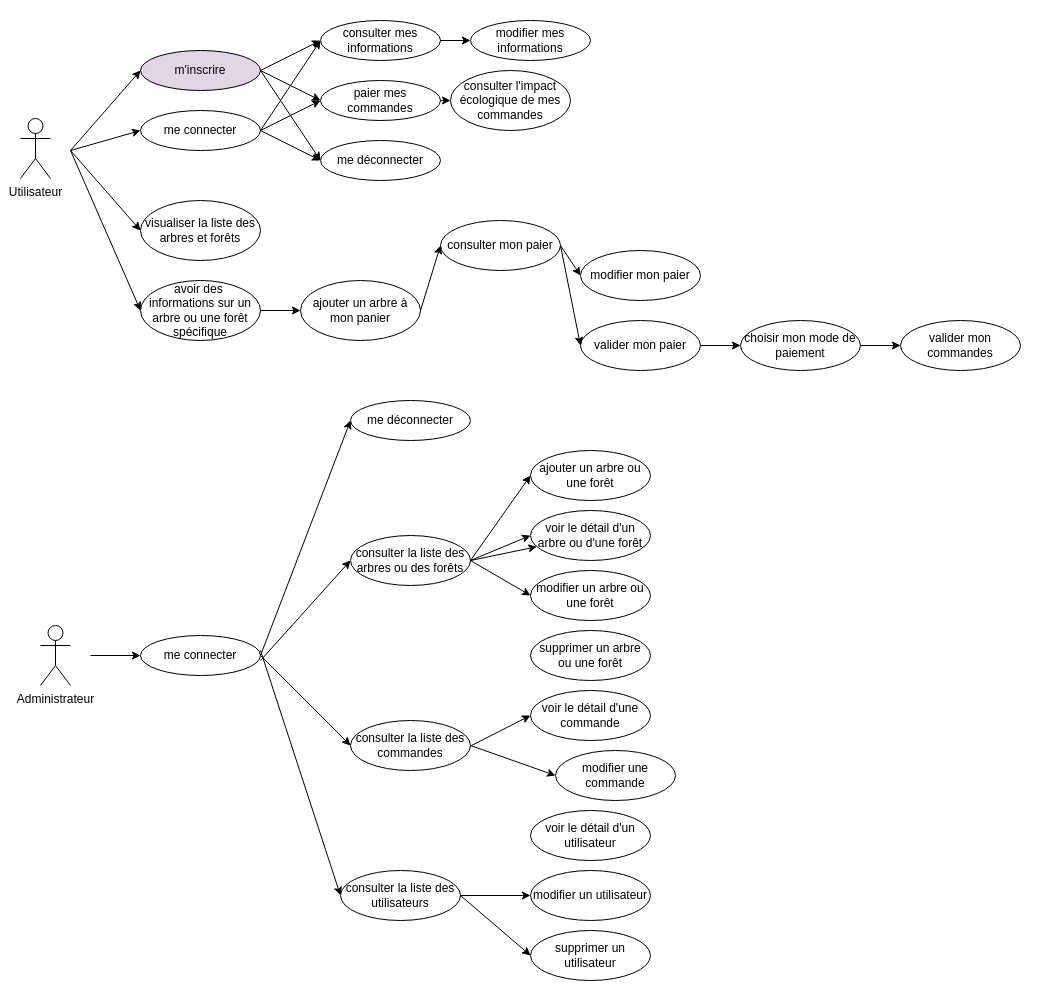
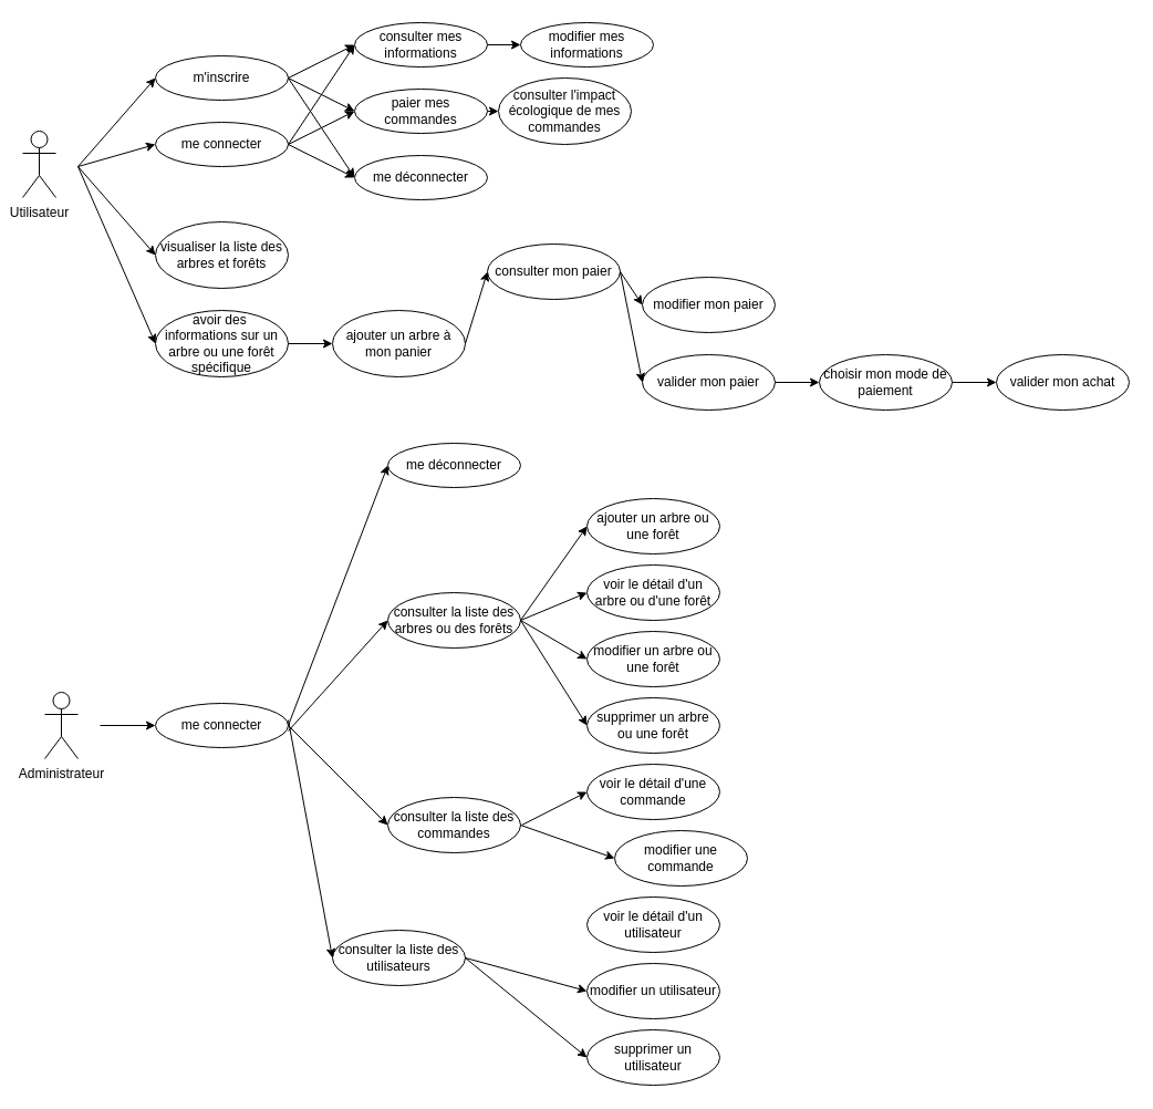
  <mxCell id="0" />
  <mxCell id="1" parent="0" />
  <mxCell id="2" value="Utilisateur" style="shape=umlActor;verticalLabelPosition=bottom;verticalAlign=top;html=1;outlineConnect=0;" vertex="1" parent="1"><mxGeometry x="20" y="118" width="30" height="60" as="geometry" /></mxCell>
- <mxCell id="3" value="m'inscrire" style="ellipse;whiteSpace=wrap;html=1;fillColor=#e1d5e7;" vertex="1" parent="1"><mxGeometry x="140" y="50" width="120" height="40" as="geometry" /></mxCell>
+ <mxCell id="3" value="m'inscrire" style="ellipse;whiteSpace=wrap;html=1;" vertex="1" parent="1"><mxGeometry x="140" y="50" width="120" height="40" as="geometry" /></mxCell>
  <mxCell id="4" value="me connecter" style="ellipse;whiteSpace=wrap;html=1;" vertex="1" parent="1"><mxGeometry x="140" y="110" width="120" height="40" as="geometry" /></mxCell>
  <mxCell id="5" value="me déconnecter" style="ellipse;whiteSpace=wrap;html=1;" vertex="1" parent="1"><mxGeometry x="320" y="140" width="120" height="40" as="geometry" /></mxCell>
  <mxCell id="6" value="consulter mes informations" style="ellipse;whiteSpace=wrap;html=1;" vertex="1" parent="1"><mxGeometry x="320" y="20" width="120" height="40" as="geometry" /></mxCell>
  <mxCell id="7" value="modifier mes informations" style="ellipse;whiteSpace=wrap;html=1;" vertex="1" parent="1"><mxGeometry x="470" y="20" width="120" height="40" as="geometry" /></mxCell>
  <mxCell id="8" value="paier mes commandes" style="ellipse;whiteSpace=wrap;html=1;" vertex="1" parent="1"><mxGeometry x="320" y="80" width="120" height="40" as="geometry" /></mxCell>
  <mxCell id="9" value="consulter l'impact écologique de mes commandes" style="ellipse;whiteSpace=wrap;html=1;" vertex="1" parent="1"><mxGeometry x="450" y="70" width="120" height="60" as="geometry" /></mxCell>
  <mxCell id="10" value="visualiser la liste des arbres et forêts" style="ellipse;whiteSpace=wrap;html=1;" vertex="1" parent="1"><mxGeometry x="140" y="200" width="120" height="60" as="geometry" /></mxCell>
  <mxCell id="11" value="&lt;span id=&quot;docs-internal-guid-76dbb83b-7fff-5225-0e11-4f8d7458d484&quot;&gt;&lt;span style=&quot;color: rgb(0, 0, 0); background-color: transparent; font-variant-numeric: normal; font-variant-east-asian: normal; font-variant-alternates: normal; font-variant-position: normal; font-variant-emoji: normal; vertical-align: baseline; white-space-collapse: preserve;&quot;&gt;&lt;font face=&quot;Helvetica&quot; style=&quot;font-size: 12px;&quot;&gt;avoir des &lt;/font&gt;&lt;/span&gt;&lt;/span&gt;&lt;div&gt;&lt;span&gt;&lt;span style=&quot;color: rgb(0, 0, 0); background-color: transparent; font-variant-numeric: normal; font-variant-east-asian: normal; font-variant-alternates: normal; font-variant-position: normal; font-variant-emoji: normal; vertical-align: baseline; white-space-collapse: preserve;&quot;&gt;&lt;font face=&quot;Helvetica&quot; style=&quot;font-size: 12px;&quot;&gt;informations sur un arbre ou une forêt spécifique&lt;/font&gt;&lt;/span&gt;&lt;/span&gt;&lt;/div&gt;" style="ellipse;whiteSpace=wrap;html=1;strokeColor=#000000;" vertex="1" parent="1"><mxGeometry x="140" y="280" width="120" height="60" as="geometry" /></mxCell>
  <mxCell id="12" value="&lt;span id=&quot;docs-internal-guid-76dbb83b-7fff-5225-0e11-4f8d7458d484&quot;&gt;&lt;span style=&quot;background-color: transparent; font-variant-numeric: normal; font-variant-east-asian: normal; font-variant-alternates: normal; font-variant-position: normal; font-variant-emoji: normal; vertical-align: baseline; white-space-collapse: preserve; color: rgb(0, 0, 0);&quot;&gt;ajouter un arbre à mon panier&lt;/span&gt;&lt;/span&gt;" style="ellipse;whiteSpace=wrap;html=1;" vertex="1" parent="1"><mxGeometry x="300" y="280" width="120" height="60" as="geometry" /></mxCell>
  <mxCell id="13" value="&lt;span id=&quot;docs-internal-guid-76dbb83b-7fff-5225-0e11-4f8d7458d484&quot;&gt;&lt;span style=&quot;background-color: transparent; font-variant-numeric: normal; font-variant-east-asian: normal; font-variant-alternates: normal; font-variant-position: normal; font-variant-emoji: normal; vertical-align: baseline; white-space-collapse: preserve; color: rgb(0, 0, 0);&quot;&gt;consulter mon paier&lt;/span&gt;&lt;/span&gt;" style="ellipse;whiteSpace=wrap;html=1;" vertex="1" parent="1"><mxGeometry x="440" y="220" width="120" height="50" as="geometry" /></mxCell>
  <mxCell id="14" value="&lt;span id=&quot;docs-internal-guid-76dbb83b-7fff-5225-0e11-4f8d7458d484&quot;&gt;&lt;span style=&quot;background-color: transparent; font-variant-numeric: normal; font-variant-east-asian: normal; font-variant-alternates: normal; font-variant-position: normal; font-variant-emoji: normal; vertical-align: baseline; white-space-collapse: preserve; color: rgb(0, 0, 0);&quot;&gt;valider mon paier&lt;/span&gt;&lt;/span&gt;" style="ellipse;whiteSpace=wrap;html=1;" vertex="1" parent="1"><mxGeometry x="580" y="320" width="120" height="50" as="geometry" /></mxCell>
  <mxCell id="15" value="&lt;span id=&quot;docs-internal-guid-76dbb83b-7fff-5225-0e11-4f8d7458d484&quot;&gt;&lt;span style=&quot;background-color: transparent; font-variant-numeric: normal; font-variant-east-asian: normal; font-variant-alternates: normal; font-variant-position: normal; font-variant-emoji: normal; vertical-align: baseline; white-space-collapse: preserve; color: rgb(0, 0, 0);&quot;&gt;modifier mon paier&lt;/span&gt;&lt;/span&gt;" style="ellipse;whiteSpace=wrap;html=1;" vertex="1" parent="1"><mxGeometry x="580" y="250" width="120" height="50" as="geometry" /></mxCell>
  <mxCell id="16" value="&lt;span id=&quot;docs-internal-guid-76dbb83b-7fff-5225-0e11-4f8d7458d484&quot;&gt;&lt;span style=&quot;background-color: transparent; font-variant-numeric: normal; font-variant-east-asian: normal; font-variant-alternates: normal; font-variant-position: normal; font-variant-emoji: normal; vertical-align: baseline; white-space-collapse: preserve; color: rgb(0, 0, 0);&quot;&gt;choisir mon mode de pa&lt;span style=&quot;font-family: monospace; font-size: 0px; text-align: start; white-space: nowrap;&quot;&gt;%3CmxGraphModel%3E%3Croot%3E%3CmxCell%20id%3D%220%22%2F%3E%3CmxCell%20id%3D%221%22%20parent%3D%220%22%2F%3E%3CmxCell%20id%3D%222%22%20value%3D%22%26lt%3Bspan%20id%3D%26quot%3Bdocs-internal-guid-76dbb83b-7fff-5225-0e11-4f8d7458d484%26quot%3B%26gt%3B%26lt%3Bspan%20style%3D%26quot%3Bbackground-color%3A%20transparent%3B%20font-variant-numeric%3A%20normal%3B%20font-variant-east-asian%3A%20normal%3B%20font-variant-alternates%3A%20normal%3B%20font-variant-position%3A%20normal%3B%20font-variant-emoji%3A%20normal%3B%20vertical-align%3A%20baseline%3B%20white-space-collapse%3A%20preserve%3B%20color%3A%20rgb(0%2C%200%2C%200)%3B%26quot%3B%26gt%3Bvalider%20mon%20paier%26lt%3B%2Fspan%26gt%3B%26lt%3B%2Fspan%26gt%3B%22%20style%3D%22ellipse%3BwhiteSpace%3Dwrap%3Bhtml%3D1%3B%22%20vertex%3D%221%22%20parent%3D%221%22%3E%3CmxGeometry%20x%3D%22320%22%20y%3D%22640%22%20width%3D%22120%22%20height%3D%2250%22%20as%3D%22geometry%22%2F%3E%3C%2FmxCell%3E%3C%2Froot%3E%3C%2FmxGraphModel%3E&lt;/span&gt;iement&lt;/span&gt;&lt;/span&gt;" style="ellipse;whiteSpace=wrap;html=1;" vertex="1" parent="1"><mxGeometry x="740" y="320" width="120" height="50" as="geometry" /></mxCell>
- <mxCell id="17" value="&lt;span style=&quot;white-space-collapse: preserve;&quot;&gt;valider mon commandes&lt;/span&gt;" style="ellipse;whiteSpace=wrap;html=1;" vertex="1" parent="1"><mxGeometry x="900" y="320" width="120" height="50" as="geometry" /></mxCell>
+ <mxCell id="17" value="&lt;span style=&quot;white-space-collapse: preserve;&quot;&gt;valider mon achat&lt;/span&gt;" style="ellipse;whiteSpace=wrap;html=1;" vertex="1" parent="1"><mxGeometry x="900" y="320" width="120" height="50" as="geometry" /></mxCell>
  <mxCell id="18" value="" style="endArrow=classic;html=1;entryX=0;entryY=0.5;entryDx=0;entryDy=0;" edge="1" parent="1" target="3"><mxGeometry width="50" height="50" relative="1" as="geometry"><mxPoint x="70" y="150" as="sourcePoint" /><mxPoint x="120" y="100" as="targetPoint" /></mxGeometry></mxCell>
  <mxCell id="19" value="" style="endArrow=classic;html=1;entryX=0;entryY=0.5;entryDx=0;entryDy=0;" edge="1" parent="1" target="10"><mxGeometry width="50" height="50" relative="1" as="geometry"><mxPoint x="70" y="150" as="sourcePoint" /><mxPoint x="150" y="80" as="targetPoint" /></mxGeometry></mxCell>
  <mxCell id="20" value="" style="endArrow=classic;html=1;entryX=0;entryY=0.5;entryDx=0;entryDy=0;" edge="1" parent="1" target="4"><mxGeometry width="50" height="50" relative="1" as="geometry"><mxPoint x="70" y="150" as="sourcePoint" /><mxPoint x="560" y="120" as="targetPoint" /></mxGeometry></mxCell>
  <mxCell id="21" value="" style="endArrow=classic;html=1;exitX=1;exitY=0.5;exitDx=0;exitDy=0;entryX=0;entryY=0.5;entryDx=0;entryDy=0;" edge="1" parent="1" source="3" target="6"><mxGeometry width="50" height="50" relative="1" as="geometry"><mxPoint x="510" y="170" as="sourcePoint" /><mxPoint x="560" y="120" as="targetPoint" /></mxGeometry></mxCell>
  <mxCell id="22" value="" style="endArrow=classic;html=1;exitX=1;exitY=0.5;exitDx=0;exitDy=0;entryX=0;entryY=0.5;entryDx=0;entryDy=0;" edge="1" parent="1" source="3" target="8"><mxGeometry width="50" height="50" relative="1" as="geometry"><mxPoint x="510" y="170" as="sourcePoint" /><mxPoint x="560" y="120" as="targetPoint" /></mxGeometry></mxCell>
  <mxCell id="23" value="" style="endArrow=classic;html=1;exitX=1;exitY=0.5;exitDx=0;exitDy=0;entryX=0;entryY=0.5;entryDx=0;entryDy=0;" edge="1" parent="1" source="6" target="7"><mxGeometry width="50" height="50" relative="1" as="geometry"><mxPoint x="540" y="170" as="sourcePoint" /><mxPoint x="590" y="120" as="targetPoint" /></mxGeometry></mxCell>
  <mxCell id="24" value="" style="endArrow=classic;html=1;exitX=1;exitY=0.5;exitDx=0;exitDy=0;entryX=0;entryY=0.5;entryDx=0;entryDy=0;" edge="1" parent="1" source="8" target="9"><mxGeometry width="50" height="50" relative="1" as="geometry"><mxPoint x="450" y="50" as="sourcePoint" /><mxPoint x="480" y="50" as="targetPoint" /><Array as="points" /></mxGeometry></mxCell>
  <mxCell id="25" value="" style="endArrow=classic;html=1;exitX=1;exitY=0.5;exitDx=0;exitDy=0;entryX=0;entryY=0.5;entryDx=0;entryDy=0;" edge="1" parent="1" source="3" target="5"><mxGeometry width="50" height="50" relative="1" as="geometry"><mxPoint x="270" y="80" as="sourcePoint" /><mxPoint x="300" y="110" as="targetPoint" /></mxGeometry></mxCell>
  <mxCell id="26" value="" style="endArrow=classic;html=1;exitX=1;exitY=0.5;exitDx=0;exitDy=0;entryX=0;entryY=0.5;entryDx=0;entryDy=0;" edge="1" parent="1" source="4" target="6"><mxGeometry width="50" height="50" relative="1" as="geometry"><mxPoint x="510" y="130" as="sourcePoint" /><mxPoint x="290" y="50" as="targetPoint" /></mxGeometry></mxCell>
  <mxCell id="27" value="" style="endArrow=classic;html=1;exitX=1;exitY=0.5;exitDx=0;exitDy=0;entryX=0;entryY=0.5;entryDx=0;entryDy=0;" edge="1" parent="1" source="4" target="8"><mxGeometry width="50" height="50" relative="1" as="geometry"><mxPoint x="270" y="140" as="sourcePoint" /><mxPoint x="330" y="50" as="targetPoint" /></mxGeometry></mxCell>
  <mxCell id="28" value="" style="endArrow=classic;html=1;exitX=1;exitY=0.5;exitDx=0;exitDy=0;entryX=0;entryY=0.5;entryDx=0;entryDy=0;" edge="1" parent="1" source="4" target="5"><mxGeometry width="50" height="50" relative="1" as="geometry"><mxPoint x="270" y="140" as="sourcePoint" /><mxPoint x="330" y="110" as="targetPoint" /></mxGeometry></mxCell>
  <mxCell id="29" value="" style="endArrow=classic;html=1;entryX=0;entryY=0.5;entryDx=0;entryDy=0;" edge="1" parent="1" target="11"><mxGeometry width="50" height="50" relative="1" as="geometry"><mxPoint x="70" y="150" as="sourcePoint" /><mxPoint x="150" y="240" as="targetPoint" /></mxGeometry></mxCell>
  <mxCell id="30" value="" style="endArrow=classic;html=1;exitX=1;exitY=0.5;exitDx=0;exitDy=0;entryX=0;entryY=0.5;entryDx=0;entryDy=0;" edge="1" parent="1"><mxGeometry width="50" height="50" relative="1" as="geometry"><mxPoint x="260" y="310" as="sourcePoint" /><mxPoint x="300" y="310" as="targetPoint" /></mxGeometry></mxCell>
  <mxCell id="31" value="" style="endArrow=classic;html=1;entryX=0;entryY=0.5;entryDx=0;entryDy=0;" edge="1" parent="1" target="13"><mxGeometry width="50" height="50" relative="1" as="geometry"><mxPoint x="420" y="310" as="sourcePoint" /><mxPoint x="310" y="320" as="targetPoint" /></mxGeometry></mxCell>
  <mxCell id="32" value="" style="endArrow=classic;html=1;entryX=0;entryY=0.5;entryDx=0;entryDy=0;exitX=1;exitY=0.5;exitDx=0;exitDy=0;" edge="1" parent="1" source="13" target="14"><mxGeometry width="50" height="50" relative="1" as="geometry"><mxPoint x="430" y="320" as="sourcePoint" /><mxPoint x="450" y="320" as="targetPoint" /></mxGeometry></mxCell>
  <mxCell id="33" value="" style="endArrow=classic;html=1;entryX=0;entryY=0.5;entryDx=0;entryDy=0;exitX=1;exitY=0.5;exitDx=0;exitDy=0;" edge="1" parent="1" source="13" target="15"><mxGeometry width="50" height="50" relative="1" as="geometry"><mxPoint x="570" y="320" as="sourcePoint" /><mxPoint x="590" y="355" as="targetPoint" /></mxGeometry></mxCell>
  <mxCell id="34" value="" style="endArrow=classic;html=1;entryX=0;entryY=0.5;entryDx=0;entryDy=0;exitX=1;exitY=0.5;exitDx=0;exitDy=0;" edge="1" parent="1" source="14" target="16"><mxGeometry width="50" height="50" relative="1" as="geometry"><mxPoint x="570" y="320" as="sourcePoint" /><mxPoint x="590" y="355" as="targetPoint" /></mxGeometry></mxCell>
  <mxCell id="35" value="" style="endArrow=classic;html=1;entryX=0;entryY=0.5;entryDx=0;entryDy=0;exitX=1;exitY=0.5;exitDx=0;exitDy=0;" edge="1" parent="1" source="16" target="17"><mxGeometry width="50" height="50" relative="1" as="geometry"><mxPoint x="860" y="350" as="sourcePoint" /><mxPoint x="750" y="355" as="targetPoint" /></mxGeometry></mxCell>
  <mxCell id="36" value="Administrateur" style="shape=umlActor;verticalLabelPosition=bottom;verticalAlign=top;html=1;outlineConnect=0;" vertex="1" parent="1"><mxGeometry x="40" y="625" width="30" height="60" as="geometry" /></mxCell>
  <mxCell id="37" value="me connecter" style="ellipse;whiteSpace=wrap;html=1;" vertex="1" parent="1"><mxGeometry x="140" y="635" width="120" height="40" as="geometry" /></mxCell>
  <mxCell id="38" value="me déconnecter" style="ellipse;whiteSpace=wrap;html=1;" vertex="1" parent="1"><mxGeometry x="350" y="400" width="120" height="40" as="geometry" /></mxCell>
  <mxCell id="39" value="consulter la liste des arbres ou des forêts" style="ellipse;whiteSpace=wrap;html=1;" vertex="1" parent="1"><mxGeometry x="350" y="535" width="120" height="50" as="geometry" /></mxCell>
  <mxCell id="40" value="consulter la liste des commandes" style="ellipse;whiteSpace=wrap;html=1;" vertex="1" parent="1"><mxGeometry x="350" y="720" width="120" height="50" as="geometry" /></mxCell>
- <mxCell id="41" value="consulter la liste des utilisateurs" style="ellipse;whiteSpace=wrap;html=1;" vertex="1" parent="1"><mxGeometry x="340" y="870" width="120" height="50" as="geometry" /></mxCell>
+ <mxCell id="41" value="consulter la liste des utilisateurs" style="ellipse;whiteSpace=wrap;html=1;" vertex="1" parent="1"><mxGeometry x="300" y="840" width="120" height="50" as="geometry" /></mxCell>
  <mxCell id="42" value="voir le détail d'un arbre ou d'une forêt" style="ellipse;whiteSpace=wrap;html=1;" vertex="1" parent="1"><mxGeometry x="530" y="510" width="120" height="50" as="geometry" /></mxCell>
  <mxCell id="43" value="modifier un arbre ou une forêt" style="ellipse;whiteSpace=wrap;html=1;" vertex="1" parent="1"><mxGeometry x="530" y="570" width="120" height="50" as="geometry" /></mxCell>
  <mxCell id="44" value="supprimer un arbre ou une forêt" style="ellipse;whiteSpace=wrap;html=1;" vertex="1" parent="1"><mxGeometry x="530" y="630" width="120" height="50" as="geometry" /></mxCell>
  <mxCell id="45" value="ajouter un arbre ou une forêt" style="ellipse;whiteSpace=wrap;html=1;" vertex="1" parent="1"><mxGeometry x="530" y="450" width="120" height="50" as="geometry" /></mxCell>
  <mxCell id="46" value="voir le détail d'une commande" style="ellipse;whiteSpace=wrap;html=1;" vertex="1" parent="1"><mxGeometry x="530" y="690" width="120" height="50" as="geometry" /></mxCell>
  <mxCell id="47" value="modifier une commande" style="ellipse;whiteSpace=wrap;html=1;" vertex="1" parent="1"><mxGeometry x="555" y="750" width="120" height="50" as="geometry" /></mxCell>
  <mxCell id="48" value="supprimer un utilisateur" style="ellipse;whiteSpace=wrap;html=1;" vertex="1" parent="1"><mxGeometry x="530" y="930" width="120" height="50" as="geometry" /></mxCell>
  <mxCell id="49" value="" style="endArrow=classic;html=1;entryX=0;entryY=0.5;entryDx=0;entryDy=0;exitX=1;exitY=0.5;exitDx=0;exitDy=0;" edge="1" parent="1" source="37" target="38"><mxGeometry width="50" height="50" relative="1" as="geometry"><mxPoint x="140" y="490" as="sourcePoint" /><mxPoint x="630" y="520" as="targetPoint" /></mxGeometry></mxCell>
  <mxCell id="50" value="" style="endArrow=classic;html=1;exitX=1;exitY=0.5;exitDx=0;exitDy=0;entryX=0;entryY=0.5;entryDx=0;entryDy=0;" edge="1" parent="1" source="39" target="45"><mxGeometry width="50" height="50" relative="1" as="geometry"><mxPoint x="580" y="630" as="sourcePoint" /><mxPoint x="630" y="580" as="targetPoint" /></mxGeometry></mxCell>
  <mxCell id="51" value="" style="endArrow=classic;html=1;entryX=0;entryY=0.5;entryDx=0;entryDy=0;" edge="1" parent="1" target="42"><mxGeometry width="50" height="50" relative="1" as="geometry"><mxPoint x="470" y="560" as="sourcePoint" /><mxPoint x="540" y="485" as="targetPoint" /></mxGeometry></mxCell>
  <mxCell id="52" value="" style="endArrow=classic;html=1;entryX=0;entryY=0.5;entryDx=0;entryDy=0;exitX=1;exitY=0.5;exitDx=0;exitDy=0;" edge="1" parent="1" source="39" target="43"><mxGeometry width="50" height="50" relative="1" as="geometry"><mxPoint x="480" y="570" as="sourcePoint" /><mxPoint x="540" y="545" as="targetPoint" /></mxGeometry></mxCell>
- <mxCell id="53" value="" style="endArrow=classic;html=1;exitX=1;exitY=0.5;exitDx=0;exitDy=0;" edge="1" parent="1" source="39" target="42"><mxGeometry width="50" height="50" relative="1" as="geometry"><mxPoint x="480" y="570" as="sourcePoint" /><mxPoint x="540" y="605" as="targetPoint" /></mxGeometry></mxCell>
+ <mxCell id="53" value="" style="endArrow=classic;html=1;exitX=1;exitY=0.5;exitDx=0;exitDy=0;entryX=0;entryY=0.5;entryDx=0;entryDy=0;" edge="1" parent="1" source="39" target="44"><mxGeometry width="50" height="50" relative="1" as="geometry"><mxPoint x="480" y="570" as="sourcePoint" /><mxPoint x="540" y="605" as="targetPoint" /></mxGeometry></mxCell>
  <mxCell id="54" value="" style="endArrow=classic;html=1;entryX=0;entryY=0.5;entryDx=0;entryDy=0;" edge="1" parent="1" target="46"><mxGeometry width="50" height="50" relative="1" as="geometry"><mxPoint x="471" y="745" as="sourcePoint" /><mxPoint x="540" y="665" as="targetPoint" /></mxGeometry></mxCell>
  <mxCell id="55" value="" style="endArrow=classic;html=1;exitX=1;exitY=0.5;exitDx=0;exitDy=0;entryX=0;entryY=0.5;entryDx=0;entryDy=0;" edge="1" parent="1" source="40" target="47"><mxGeometry width="50" height="50" relative="1" as="geometry"><mxPoint x="481" y="749" as="sourcePoint" /><mxPoint x="540" y="725" as="targetPoint" /></mxGeometry></mxCell>
  <mxCell id="56" value="voir le détail d'un utilisateur" style="ellipse;whiteSpace=wrap;html=1;" vertex="1" parent="1"><mxGeometry x="530" y="810" width="120" height="50" as="geometry" /></mxCell>
  <mxCell id="57" value="modifier un utilisateur" style="ellipse;whiteSpace=wrap;html=1;" vertex="1" parent="1"><mxGeometry x="530" y="870" width="120" height="50" as="geometry" /></mxCell>
  <mxCell id="58" value="" style="endArrow=classic;html=1;exitX=1;exitY=0.5;exitDx=0;exitDy=0;entryX=0;entryY=0.5;entryDx=0;entryDy=0;" edge="1" parent="1" source="41" target="57"><mxGeometry width="50" height="50" relative="1" as="geometry"><mxPoint x="470" y="905" as="sourcePoint" /><mxPoint x="540" y="845" as="targetPoint" /></mxGeometry></mxCell>
  <mxCell id="59" value="" style="endArrow=classic;html=1;exitX=1;exitY=0.5;exitDx=0;exitDy=0;entryX=0;entryY=0.5;entryDx=0;entryDy=0;" edge="1" parent="1" source="41" target="48"><mxGeometry width="50" height="50" relative="1" as="geometry"><mxPoint x="470" y="905" as="sourcePoint" /><mxPoint x="540" y="905" as="targetPoint" /></mxGeometry></mxCell>
  <mxCell id="60" value="" style="endArrow=classic;html=1;entryX=0;entryY=0.5;entryDx=0;entryDy=0;" edge="1" parent="1" target="39"><mxGeometry width="50" height="50" relative="1" as="geometry"><mxPoint x="260" y="660" as="sourcePoint" /><mxPoint x="360" y="430" as="targetPoint" /></mxGeometry></mxCell>
  <mxCell id="61" value="" style="endArrow=classic;html=1;entryX=0;entryY=0.5;entryDx=0;entryDy=0;exitX=1;exitY=0.5;exitDx=0;exitDy=0;" edge="1" parent="1" source="37" target="40"><mxGeometry width="50" height="50" relative="1" as="geometry"><mxPoint x="270" y="670" as="sourcePoint" /><mxPoint x="360" y="570" as="targetPoint" /></mxGeometry></mxCell>
  <mxCell id="62" value="" style="endArrow=classic;html=1;entryX=0;entryY=0.5;entryDx=0;entryDy=0;" edge="1" parent="1" target="41"><mxGeometry width="50" height="50" relative="1" as="geometry"><mxPoint x="260" y="650" as="sourcePoint" /><mxPoint x="360" y="755" as="targetPoint" /></mxGeometry></mxCell>
  <mxCell id="63" value="" style="endArrow=classic;html=1;entryX=0;entryY=0.5;entryDx=0;entryDy=0;" edge="1" parent="1" target="37"><mxGeometry width="50" height="50" relative="1" as="geometry"><mxPoint x="90" y="655" as="sourcePoint" /><mxPoint x="360" y="500" as="targetPoint" /></mxGeometry></mxCell>
